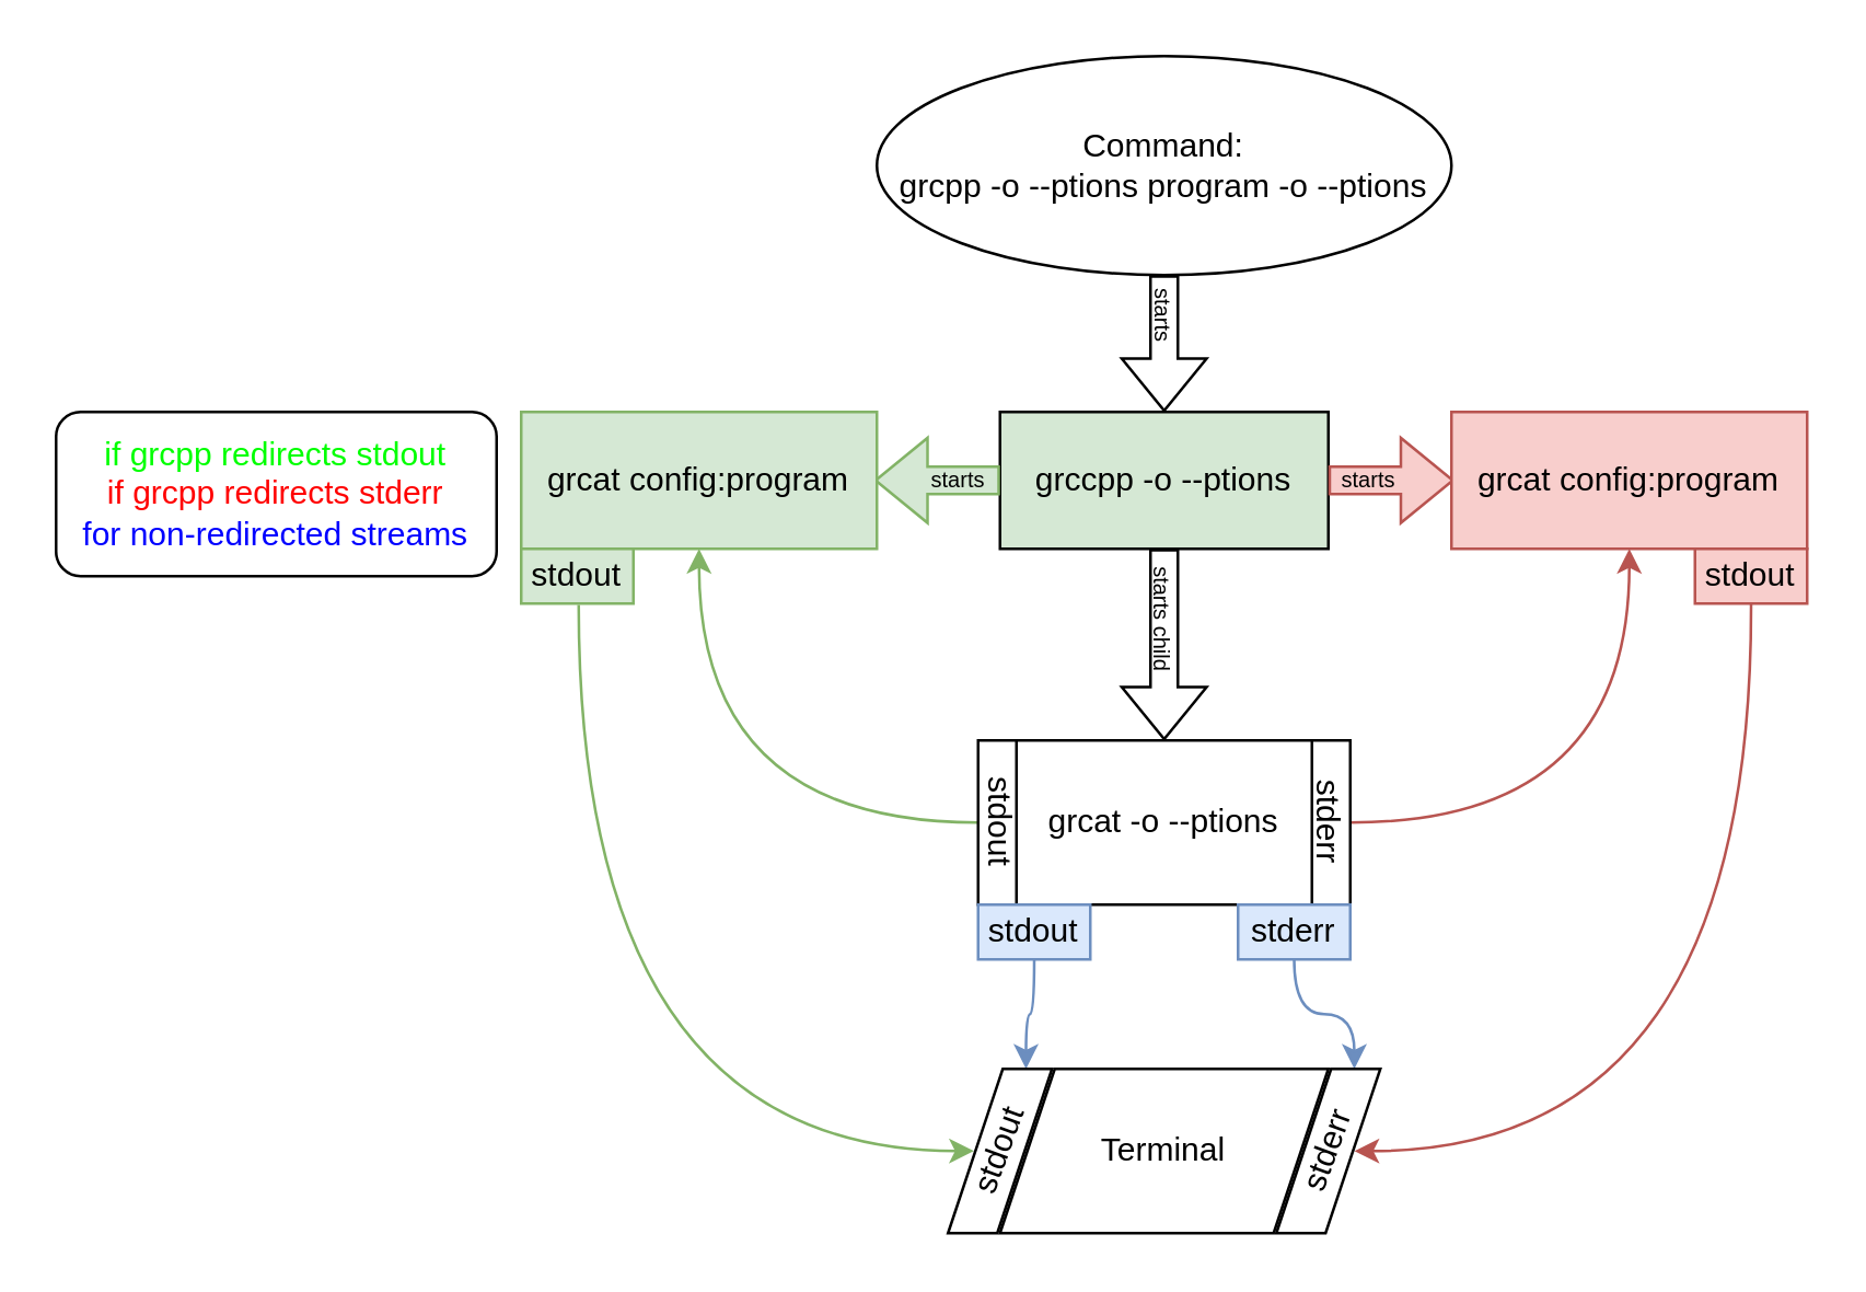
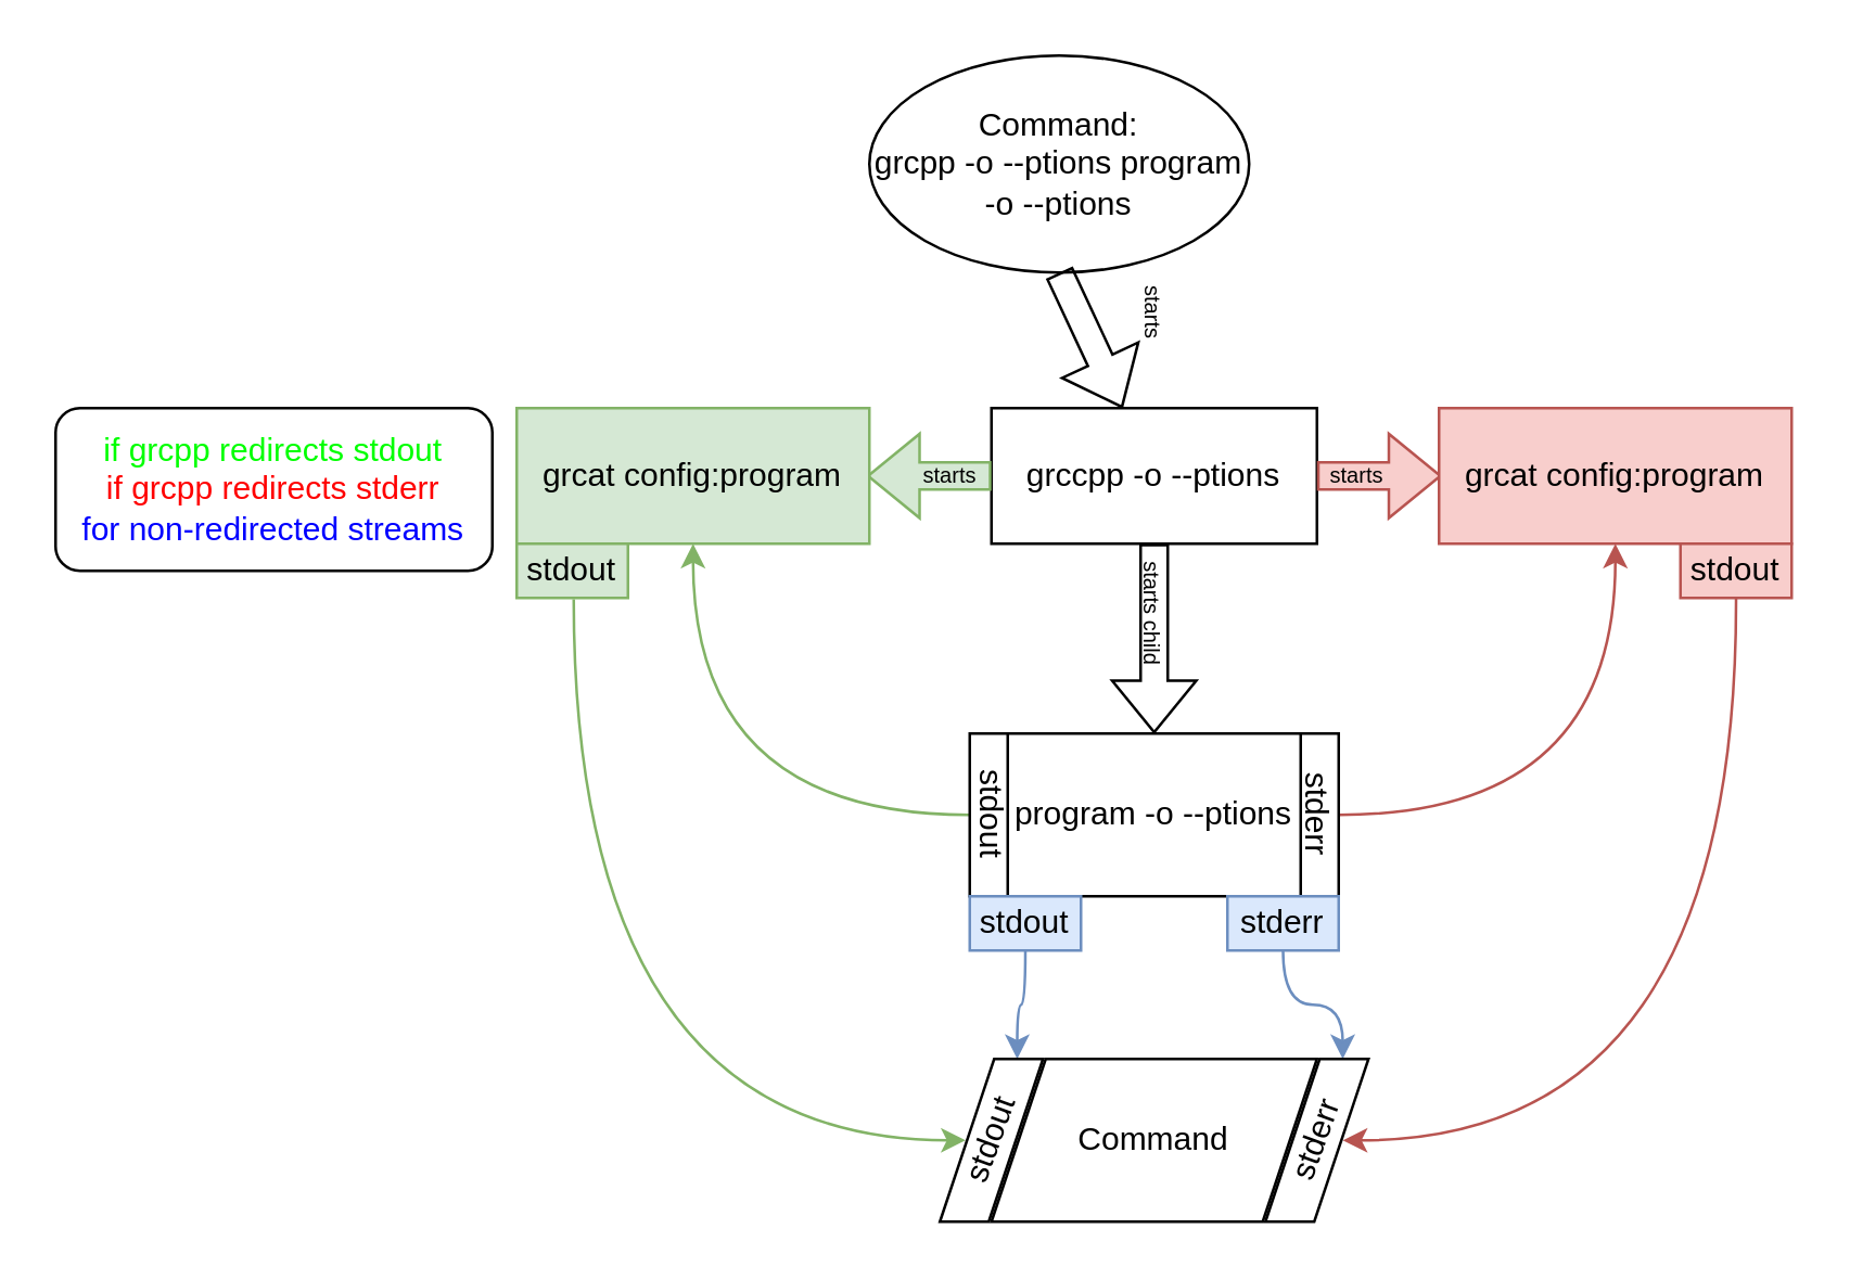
  <mxCell id="0" />
  <mxCell id="1" parent="0" />
- <mxCell id="2" value="Command:&lt;br&gt;grcpp -o --ptions program -o --ptions" style="ellipse;whiteSpace=wrap;html=1;" parent="1" vertex="1"><mxGeometry x="320" y="20" width="210" height="80" as="geometry" /></mxCell>
+ <mxCell id="2" value="Command:&lt;br&gt;grcpp -o --ptions program -o --ptions" style="ellipse;whiteSpace=wrap;html=1;" parent="1" vertex="1"><mxGeometry x="320" y="20" width="140" height="80" as="geometry" /></mxCell>
  <mxCell id="3" value="" style="shape=flexArrow;endArrow=classic;html=1;rounded=0;exitX=0.5;exitY=1;exitDx=0;exitDy=0;" parent="1" source="2" target="5" edge="1"><mxGeometry width="50" height="50" relative="1" as="geometry"><mxPoint x="471" y="220" as="sourcePoint" /><mxPoint x="425" y="150" as="targetPoint" /></mxGeometry></mxCell>
  <mxCell id="4" value="starts" style="text;html=1;align=center;verticalAlign=middle;whiteSpace=wrap;rounded=0;rotation=90;connectable=0;allowArrows=0;fontSize=8;" parent="1" vertex="1"><mxGeometry x="410" y="110" width="30" height="10" as="geometry" /></mxCell>
- <mxCell id="5" value="grccpp -o --ptions" style="rounded=0;whiteSpace=wrap;html=1;verticalAlign=middle;spacing=2;fillColor=#d5e8d4;" parent="1" vertex="1"><mxGeometry x="365" y="150" width="120" height="50" as="geometry" /></mxCell>
+ <mxCell id="5" value="grccpp -o --ptions" style="rounded=0;whiteSpace=wrap;html=1;verticalAlign=middle;spacing=2;" parent="1" vertex="1"><mxGeometry x="365" y="150" width="120" height="50" as="geometry" /></mxCell>
  <mxCell id="6" value="" style="shape=flexArrow;endArrow=classic;html=1;rounded=0;exitX=1;exitY=0.5;exitDx=0;exitDy=0;fillColor=#f8cecc;strokeColor=#b85450;" parent="1" source="5" edge="1"><mxGeometry width="50" height="50" relative="1" as="geometry"><mxPoint x="515" y="160" as="sourcePoint" /><mxPoint x="531" y="175" as="targetPoint" /></mxGeometry></mxCell>
  <mxCell id="7" value="starts" style="text;html=1;align=center;verticalAlign=middle;whiteSpace=wrap;rounded=0;rotation=0;connectable=0;allowArrows=0;fontSize=8;" parent="1" vertex="1"><mxGeometry x="485" y="170" width="30" height="10" as="geometry" /></mxCell>
  <mxCell id="8" value="" style="shape=flexArrow;endArrow=classic;html=1;rounded=0;exitX=0;exitY=0.5;exitDx=0;exitDy=0;fillColor=#d5e8d4;strokeColor=#82b366;" parent="1" source="5" edge="1"><mxGeometry width="50" height="50" relative="1" as="geometry"><mxPoint x="311" y="205" as="sourcePoint" /><mxPoint x="319" y="175" as="targetPoint" /></mxGeometry></mxCell>
  <mxCell id="9" value="starts" style="text;html=1;align=center;verticalAlign=middle;whiteSpace=wrap;rounded=0;rotation=0;connectable=0;allowArrows=0;fontSize=8;" parent="1" vertex="1"><mxGeometry x="335" y="170" width="30" height="10" as="geometry" /></mxCell>
  <mxCell id="10" value="grcat config:program" style="rounded=0;whiteSpace=wrap;html=1;verticalAlign=middle;spacing=2;fillColor=#d5e8d4;strokeColor=#82b366;" vertex="1" parent="1"><mxGeometry x="190" y="150" width="130" height="50" as="geometry" /></mxCell>
  <mxCell id="11" value="grcat config:program" style="rounded=0;whiteSpace=wrap;html=1;verticalAlign=middle;spacing=2;fillColor=#f8cecc;strokeColor=#b85450;" vertex="1" parent="1"><mxGeometry x="530" y="150" width="130" height="50" as="geometry" /></mxCell>
  <mxCell id="12" value="" style="shape=flexArrow;endArrow=classic;html=1;rounded=0;exitX=0.5;exitY=1;exitDx=0;exitDy=0;" edge="1" parent="1"><mxGeometry width="50" height="50" relative="1" as="geometry"><mxPoint x="425" y="200" as="sourcePoint" /><mxPoint x="425" y="270" as="targetPoint" /></mxGeometry></mxCell>
  <mxCell id="13" value="starts child" style="text;html=1;align=center;verticalAlign=middle;whiteSpace=wrap;rounded=0;rotation=90;connectable=0;allowArrows=0;fontSize=8;" vertex="1" parent="1"><mxGeometry x="399.5" y="220.5" width="51" height="10" as="geometry" /></mxCell>
  <mxCell id="14" style="edgeStyle=orthogonalEdgeStyle;rounded=0;orthogonalLoop=1;jettySize=auto;html=1;exitX=0;exitY=0.5;exitDx=0;exitDy=0;curved=1;strokeColor=#82b366;flowAnimation=0;shadow=0;fillColor=#d5e8d4;" edge="1" parent="1" source="16" target="10"><mxGeometry relative="1" as="geometry" /></mxCell>
  <mxCell id="15" style="edgeStyle=orthogonalEdgeStyle;rounded=0;orthogonalLoop=1;jettySize=auto;html=1;exitX=1;exitY=0.5;exitDx=0;exitDy=0;curved=1;fillColor=#f8cecc;strokeColor=#b85450;" edge="1" parent="1" source="16" target="11"><mxGeometry relative="1" as="geometry" /></mxCell>
- <mxCell id="16" value="grcat -o --ptions" style="shape=process;whiteSpace=wrap;html=1;backgroundOutline=1;size=0.103;" vertex="1" parent="1"><mxGeometry x="357" y="270" width="136" height="60" as="geometry" /></mxCell>
+ <mxCell id="16" value="program -o --ptions" style="shape=process;whiteSpace=wrap;html=1;backgroundOutline=1;size=0.103;" vertex="1" parent="1"><mxGeometry x="357" y="270" width="136" height="60" as="geometry" /></mxCell>
  <mxCell id="17" value="stdout" style="text;html=1;align=center;verticalAlign=middle;whiteSpace=wrap;rounded=0;rotation=90;" vertex="1" parent="1"><mxGeometry x="335" y="285" width="60" height="30" as="geometry" /></mxCell>
  <mxCell id="18" value="stderr" style="text;html=1;align=center;verticalAlign=middle;whiteSpace=wrap;rounded=0;rotation=90;" vertex="1" parent="1"><mxGeometry x="455" y="285" width="60" height="30" as="geometry" /></mxCell>
- <mxCell id="19" value="Terminal" style="shape=parallelogram;perimeter=parallelogramPerimeter;whiteSpace=wrap;html=1;fixedSize=1;" vertex="1" parent="1"><mxGeometry x="365" y="390" width="120" height="60" as="geometry" /></mxCell>
+ <mxCell id="19" value="Command" style="shape=parallelogram;perimeter=parallelogramPerimeter;whiteSpace=wrap;html=1;fixedSize=1;" vertex="1" parent="1"><mxGeometry x="365" y="390" width="120" height="60" as="geometry" /></mxCell>
  <mxCell id="20" style="edgeStyle=elbowEdgeStyle;rounded=0;orthogonalLoop=1;jettySize=auto;html=1;exitX=0.5;exitY=1;exitDx=0;exitDy=0;curved=1;fillColor=#d5e8d4;strokeColor=#82b366;" edge="1" parent="1" target="29"><mxGeometry relative="1" as="geometry"><mxPoint x="211" y="220.5" as="sourcePoint" /><mxPoint x="341" y="420" as="targetPoint" /><Array as="points"><mxPoint x="211" y="310" /></Array></mxGeometry></mxCell>
  <mxCell id="21" value="stdout" style="rounded=0;whiteSpace=wrap;html=1;fillColor=#d5e8d4;strokeColor=#82b366;" vertex="1" parent="1"><mxGeometry x="190" y="200" width="41" height="20" as="geometry" /></mxCell>
  <mxCell id="22" style="edgeStyle=elbowEdgeStyle;rounded=0;orthogonalLoop=1;jettySize=auto;html=1;exitX=0.5;exitY=1;exitDx=0;exitDy=0;curved=1;fillColor=#f8cecc;strokeColor=#b85450;" edge="1" parent="1" source="23" target="28"><mxGeometry relative="1" as="geometry"><mxPoint x="511" y="420" as="targetPoint" /><Array as="points"><mxPoint x="640" y="300" /></Array></mxGeometry></mxCell>
  <mxCell id="23" value="stdout" style="rounded=0;whiteSpace=wrap;html=1;fillColor=#f8cecc;strokeColor=#b85450;" vertex="1" parent="1"><mxGeometry x="619" y="200" width="41" height="20" as="geometry" /></mxCell>
  <mxCell id="24" style="edgeStyle=orthogonalEdgeStyle;rounded=0;orthogonalLoop=1;jettySize=auto;html=1;exitX=0.5;exitY=1;exitDx=0;exitDy=0;entryX=0.75;entryY=0;entryDx=0;entryDy=0;curved=1;fillColor=#dae8fc;strokeColor=#6c8ebf;" edge="1" parent="1" source="25" target="29"><mxGeometry relative="1" as="geometry" /></mxCell>
  <mxCell id="25" value="stdout" style="rounded=0;whiteSpace=wrap;html=1;fillColor=#dae8fc;strokeColor=#6c8ebf;" vertex="1" parent="1"><mxGeometry x="357" y="330" width="41" height="20" as="geometry" /></mxCell>
  <mxCell id="26" style="edgeStyle=orthogonalEdgeStyle;rounded=0;orthogonalLoop=1;jettySize=auto;html=1;exitX=0.5;exitY=1;exitDx=0;exitDy=0;entryX=0.75;entryY=0;entryDx=0;entryDy=0;curved=1;fillColor=#dae8fc;strokeColor=#6c8ebf;" edge="1" parent="1" source="27" target="28"><mxGeometry relative="1" as="geometry" /></mxCell>
  <mxCell id="27" value="stderr" style="rounded=0;whiteSpace=wrap;html=1;fillColor=#dae8fc;strokeColor=#6c8ebf;" vertex="1" parent="1"><mxGeometry x="452" y="330" width="41" height="20" as="geometry" /></mxCell>
  <mxCell id="28" value="" style="shape=parallelogram;perimeter=parallelogramPerimeter;whiteSpace=wrap;html=1;fixedSize=1;" vertex="1" parent="1"><mxGeometry x="466" y="390" width="38" height="60" as="geometry" /></mxCell>
  <mxCell id="29" value="" style="shape=parallelogram;perimeter=parallelogramPerimeter;whiteSpace=wrap;html=1;fixedSize=1;" vertex="1" parent="1"><mxGeometry x="346" y="390" width="38" height="60" as="geometry" /></mxCell>
  <mxCell id="30" value="stdout" style="text;html=1;align=center;verticalAlign=middle;whiteSpace=wrap;rounded=0;rotation=-70;" vertex="1" parent="1"><mxGeometry x="335" y="412.5" width="60" height="15" as="geometry" /></mxCell>
  <mxCell id="31" value="stderr" style="text;html=1;align=center;verticalAlign=middle;whiteSpace=wrap;rounded=0;rotation=-70;" vertex="1" parent="1"><mxGeometry x="455" y="412.5" width="60" height="15" as="geometry" /></mxCell>
  <mxCell id="32" value="&lt;div&gt;&lt;span style=&quot;background-color: transparent;&quot;&gt;&lt;font style=&quot;color: rgb(0, 255, 0);&quot;&gt;if grcpp redirects stdout&lt;/font&gt;&lt;/span&gt;&lt;/div&gt;&lt;font style=&quot;color: rgb(255, 0, 0);&quot;&gt;&lt;font style=&quot;&quot;&gt;if grcpp redirects stderr&lt;/font&gt;&lt;br&gt;&lt;/font&gt;&lt;font style=&quot;color: light-dark(rgb(0, 0, 255), rgb(237, 237, 237));&quot;&gt;for non-redirected streams&lt;/font&gt;" style="rounded=1;whiteSpace=wrap;html=1;fillColor=#FFFFFF;" vertex="1" parent="1"><mxGeometry x="20" y="150" width="161" height="60" as="geometry" /></mxCell>
